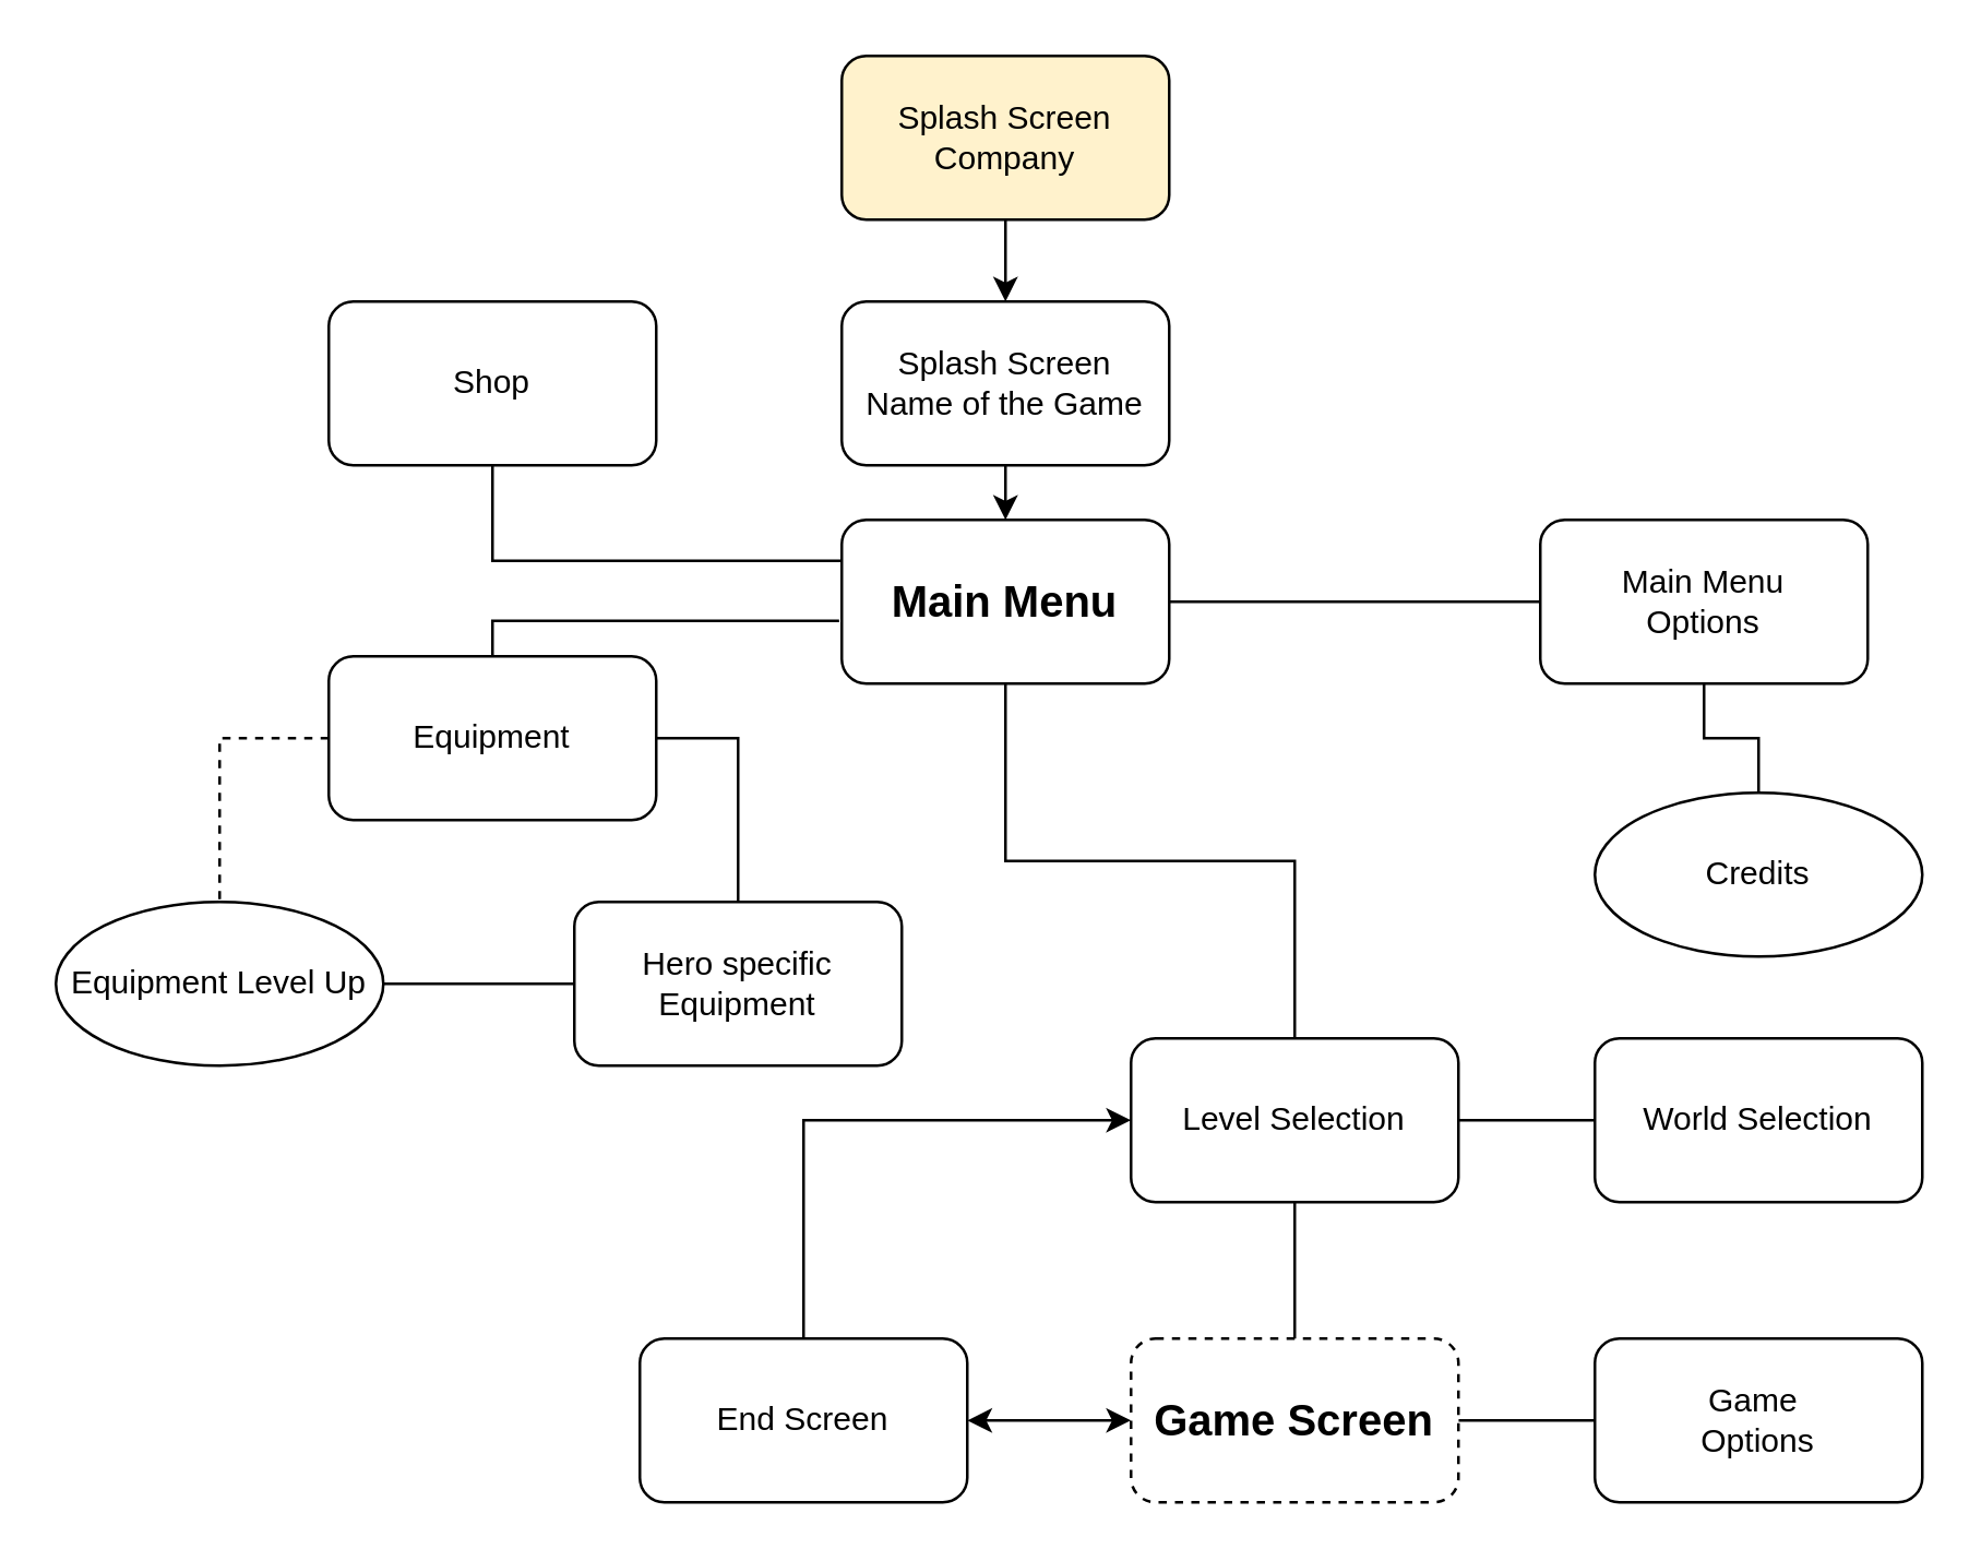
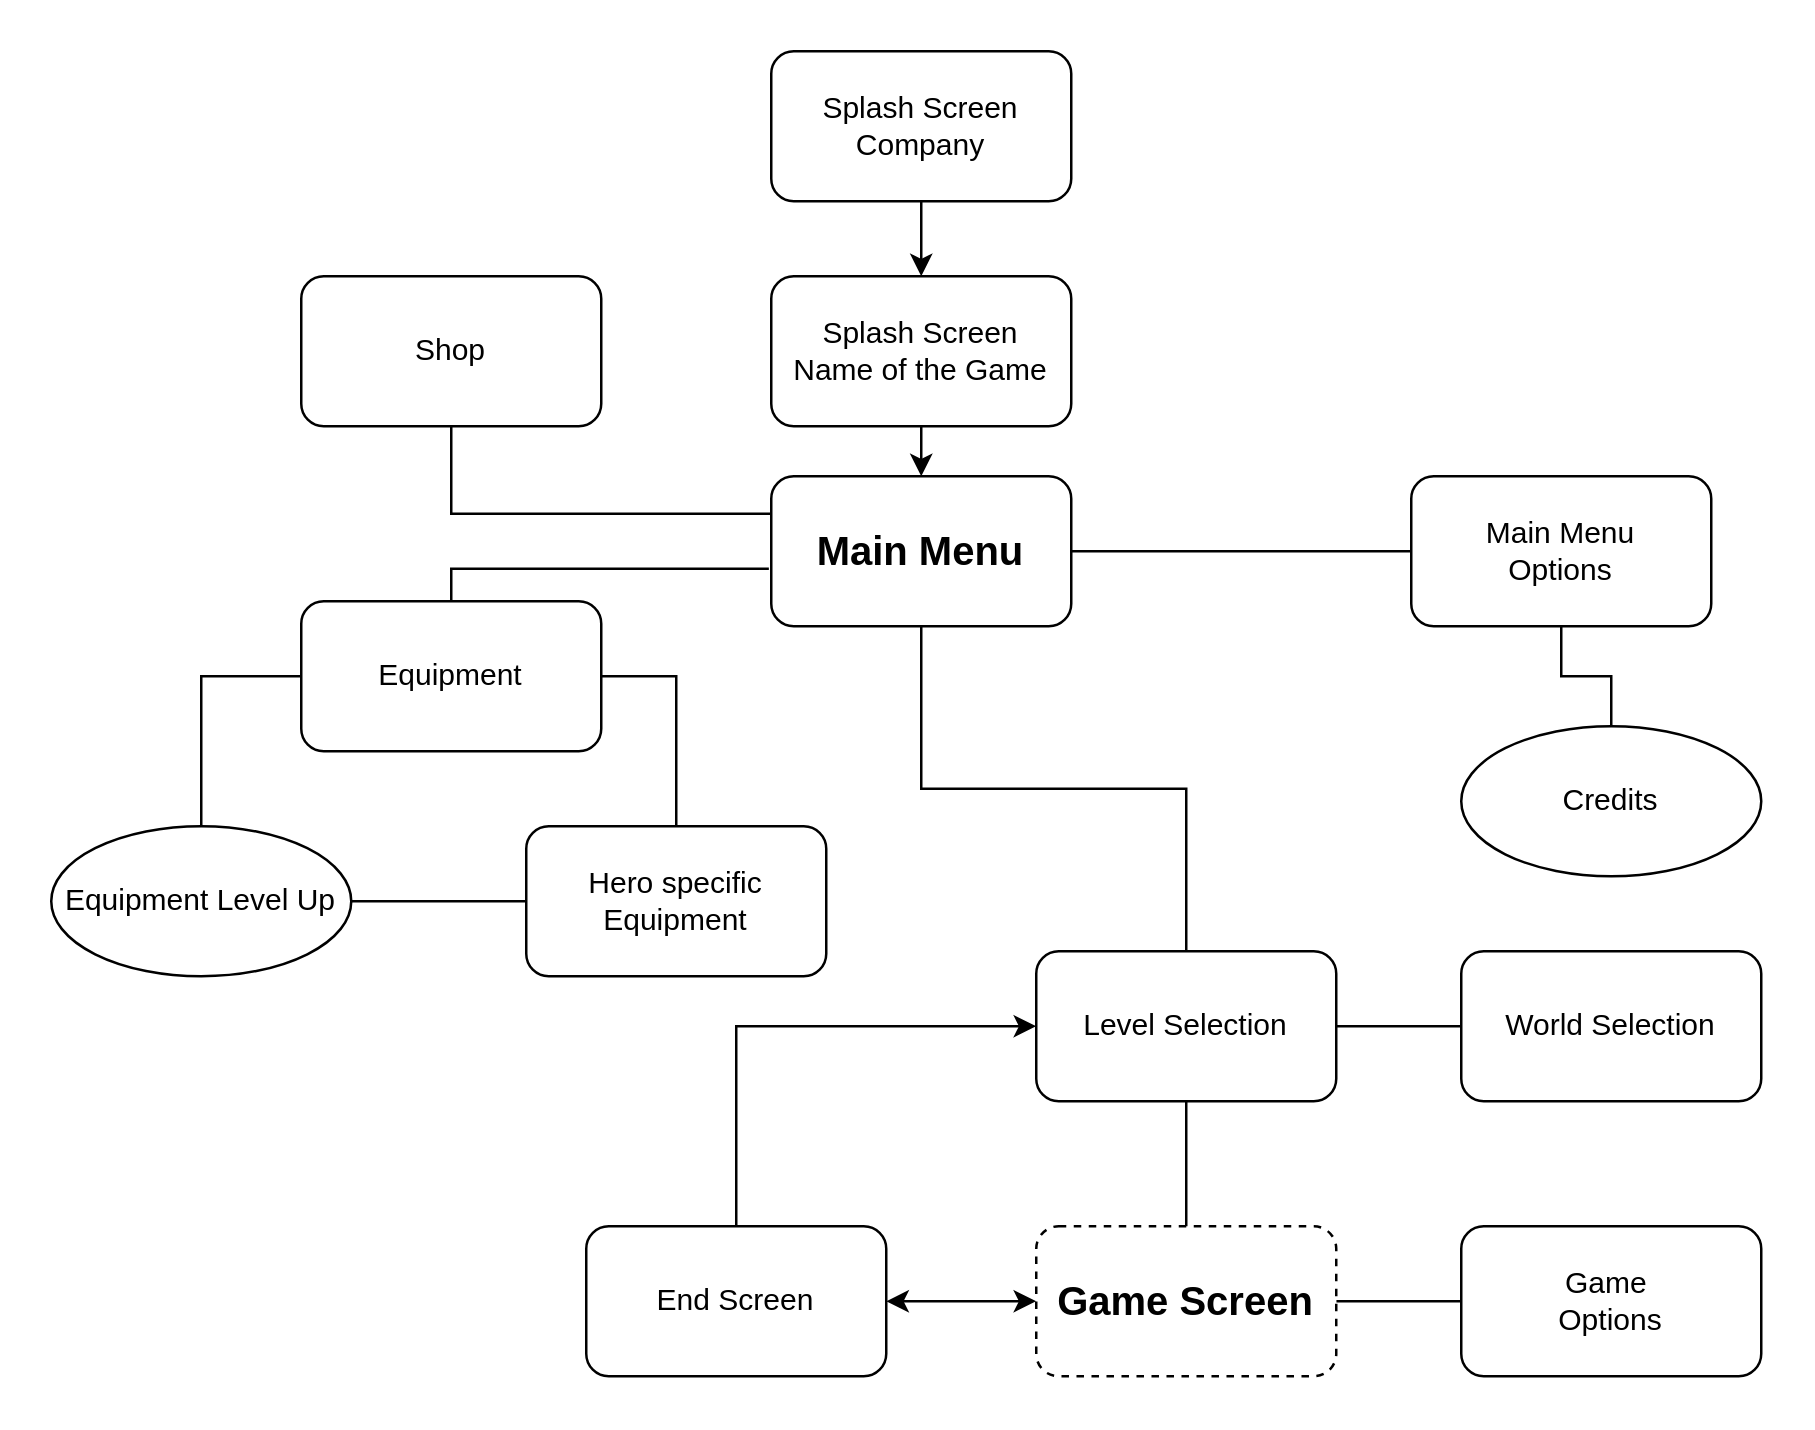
  <mxCell id="0" />
  <mxCell id="1" parent="0" />
  <mxCell id="2" style="edgeStyle=orthogonalEdgeStyle;rounded=0;orthogonalLoop=1;jettySize=auto;html=1;exitX=0.5;exitY=1;exitDx=0;exitDy=0;" edge="1" parent="1" source="3" target="5"><mxGeometry relative="1" as="geometry" /></mxCell>
- <mxCell id="3" value="Splash Screen&lt;br&gt;Company" style="rounded=1;whiteSpace=wrap;html=1;fillColor=#fff2cc;" vertex="1" parent="1"><mxGeometry x="308" y="20" width="120" height="60" as="geometry" /></mxCell>
+ <mxCell id="3" value="Splash Screen&lt;br&gt;Company" style="rounded=1;whiteSpace=wrap;html=1;" vertex="1" parent="1"><mxGeometry x="308" y="20" width="120" height="60" as="geometry" /></mxCell>
  <mxCell id="4" style="edgeStyle=orthogonalEdgeStyle;rounded=0;orthogonalLoop=1;jettySize=auto;html=1;exitX=0.5;exitY=1;exitDx=0;exitDy=0;entryX=0.5;entryY=0;entryDx=0;entryDy=0;" edge="1" parent="1" source="5" target="10"><mxGeometry relative="1" as="geometry" /></mxCell>
  <mxCell id="5" value="Splash Screen&lt;br&gt;Name of the Game" style="rounded=1;whiteSpace=wrap;html=1;" vertex="1" parent="1"><mxGeometry x="308" y="110" width="120" height="60" as="geometry" /></mxCell>
  <mxCell id="6" style="edgeStyle=orthogonalEdgeStyle;rounded=0;orthogonalLoop=1;jettySize=auto;html=1;entryX=0;entryY=0.5;entryDx=0;entryDy=0;endArrow=none;endFill=0;" edge="1" parent="1" source="10" target="12"><mxGeometry relative="1" as="geometry" /></mxCell>
  <mxCell id="7" style="edgeStyle=orthogonalEdgeStyle;rounded=0;orthogonalLoop=1;jettySize=auto;html=1;entryX=0.5;entryY=1;entryDx=0;entryDy=0;endArrow=none;endFill=0;exitX=0;exitY=0.25;exitDx=0;exitDy=0;" edge="1" parent="1" source="10" target="14"><mxGeometry relative="1" as="geometry"><mxPoint x="340" y="190" as="sourcePoint" /></mxGeometry></mxCell>
  <mxCell id="8" style="edgeStyle=orthogonalEdgeStyle;rounded=0;orthogonalLoop=1;jettySize=auto;html=1;exitX=-0.008;exitY=0.617;exitDx=0;exitDy=0;endArrow=none;endFill=0;exitPerimeter=0;" edge="1" parent="1" source="10" target="17"><mxGeometry relative="1" as="geometry"><mxPoint x="344" y="215" as="sourcePoint" /><Array as="points"><mxPoint x="180" y="227" /></Array></mxGeometry></mxCell>
  <mxCell id="9" style="edgeStyle=orthogonalEdgeStyle;rounded=0;orthogonalLoop=1;jettySize=auto;html=1;entryX=0.5;entryY=0;entryDx=0;entryDy=0;endArrow=none;endFill=0;" edge="1" parent="1" source="10" target="26"><mxGeometry relative="1" as="geometry" /></mxCell>
  <mxCell id="10" value="&lt;font style=&quot;font-size: 16px&quot;&gt;&lt;b&gt;Main Menu&lt;/b&gt;&lt;/font&gt;" style="rounded=1;whiteSpace=wrap;html=1;" vertex="1" parent="1"><mxGeometry x="308" y="190" width="120" height="60" as="geometry" /></mxCell>
  <mxCell id="11" style="edgeStyle=orthogonalEdgeStyle;rounded=0;orthogonalLoop=1;jettySize=auto;html=1;endArrow=none;endFill=0;" edge="1" parent="1" source="12" target="13"><mxGeometry relative="1" as="geometry" /></mxCell>
  <mxCell id="12" value="Main Menu&lt;br&gt;Options" style="rounded=1;whiteSpace=wrap;html=1;" vertex="1" parent="1"><mxGeometry x="564" y="190" width="120" height="60" as="geometry" /></mxCell>
  <mxCell id="13" value="Credits" style="ellipse;whiteSpace=wrap;html=1;" vertex="1" parent="1"><mxGeometry x="584" y="290" width="120" height="60" as="geometry" /></mxCell>
  <mxCell id="14" value="Shop" style="rounded=1;whiteSpace=wrap;html=1;" vertex="1" parent="1"><mxGeometry x="120" y="110" width="120" height="60" as="geometry" /></mxCell>
- <mxCell id="15" style="edgeStyle=orthogonalEdgeStyle;rounded=0;orthogonalLoop=1;jettySize=auto;html=1;entryX=0.5;entryY=0;entryDx=0;entryDy=0;endArrow=none;endFill=0;dashed=1;" edge="1" parent="1" source="17" target="19"><mxGeometry relative="1" as="geometry"><Array as="points"><mxPoint x="80" y="270" /></Array></mxGeometry></mxCell>
+ <mxCell id="15" style="edgeStyle=orthogonalEdgeStyle;rounded=0;orthogonalLoop=1;jettySize=auto;html=1;entryX=0.5;entryY=0;entryDx=0;entryDy=0;endArrow=none;endFill=0;" edge="1" parent="1" source="17" target="19"><mxGeometry relative="1" as="geometry"><Array as="points"><mxPoint x="80" y="270" /></Array></mxGeometry></mxCell>
  <mxCell id="16" style="edgeStyle=orthogonalEdgeStyle;rounded=0;orthogonalLoop=1;jettySize=auto;html=1;entryX=0.5;entryY=0;entryDx=0;entryDy=0;endArrow=none;endFill=0;" edge="1" parent="1" source="17" target="20"><mxGeometry relative="1" as="geometry"><Array as="points"><mxPoint x="270" y="270" /></Array></mxGeometry></mxCell>
  <mxCell id="17" value="Equipment" style="rounded=1;whiteSpace=wrap;html=1;" vertex="1" parent="1"><mxGeometry x="120" y="240" width="120" height="60" as="geometry" /></mxCell>
  <mxCell id="18" style="edgeStyle=orthogonalEdgeStyle;rounded=0;orthogonalLoop=1;jettySize=auto;html=1;endArrow=none;endFill=0;" edge="1" parent="1" source="19" target="20"><mxGeometry relative="1" as="geometry" /></mxCell>
  <mxCell id="19" value="Equipment Level Up" style="ellipse;whiteSpace=wrap;html=1;" vertex="1" parent="1"><mxGeometry x="20" y="330" width="120" height="60" as="geometry" /></mxCell>
  <mxCell id="20" value="Hero specific&lt;br&gt;Equipment" style="rounded=1;whiteSpace=wrap;html=1;" vertex="1" parent="1"><mxGeometry x="210" y="330" width="120" height="60" as="geometry" /></mxCell>
  <mxCell id="21" style="edgeStyle=orthogonalEdgeStyle;rounded=0;orthogonalLoop=1;jettySize=auto;html=1;endArrow=none;endFill=0;" edge="1" parent="1" source="22" target="23"><mxGeometry relative="1" as="geometry" /></mxCell>
  <mxCell id="22" value="&lt;font style=&quot;font-size: 16px&quot;&gt;&lt;b&gt;Game Screen&lt;/b&gt;&lt;/font&gt;" style="rounded=1;whiteSpace=wrap;html=1;dashed=1;" vertex="1" parent="1"><mxGeometry x="414" y="490" width="120" height="60" as="geometry" /></mxCell>
  <mxCell id="23" value="Game&amp;nbsp;&lt;br&gt;Options" style="rounded=1;whiteSpace=wrap;html=1;" vertex="1" parent="1"><mxGeometry x="584" y="490" width="120" height="60" as="geometry" /></mxCell>
  <mxCell id="24" style="edgeStyle=orthogonalEdgeStyle;rounded=0;orthogonalLoop=1;jettySize=auto;html=1;entryX=0;entryY=0.5;entryDx=0;entryDy=0;endArrow=none;endFill=0;" edge="1" parent="1" source="26" target="27"><mxGeometry relative="1" as="geometry" /></mxCell>
  <mxCell id="25" style="edgeStyle=orthogonalEdgeStyle;rounded=0;orthogonalLoop=1;jettySize=auto;html=1;entryX=0.5;entryY=0;entryDx=0;entryDy=0;endArrow=none;endFill=0;" edge="1" parent="1" source="26" target="22"><mxGeometry relative="1" as="geometry" /></mxCell>
  <mxCell id="26" value="Level Selection" style="rounded=1;whiteSpace=wrap;html=1;" vertex="1" parent="1"><mxGeometry x="414" y="380" width="120" height="60" as="geometry" /></mxCell>
  <mxCell id="27" value="World Selection" style="rounded=1;whiteSpace=wrap;html=1;" vertex="1" parent="1"><mxGeometry x="584" y="380" width="120" height="60" as="geometry" /></mxCell>
  <mxCell id="28" style="edgeStyle=orthogonalEdgeStyle;rounded=0;orthogonalLoop=1;jettySize=auto;html=1;endArrow=classic;endFill=1;startArrow=classic;startFill=1;" edge="1" parent="1" source="30" target="22"><mxGeometry relative="1" as="geometry" /></mxCell>
  <mxCell id="29" style="edgeStyle=orthogonalEdgeStyle;rounded=0;orthogonalLoop=1;jettySize=auto;html=1;entryX=0;entryY=0.5;entryDx=0;entryDy=0;endArrow=classic;endFill=1;" edge="1" parent="1" source="30" target="26"><mxGeometry relative="1" as="geometry"><Array as="points"><mxPoint x="294" y="410" /></Array></mxGeometry></mxCell>
  <mxCell id="30" value="End Screen" style="rounded=1;whiteSpace=wrap;html=1;" vertex="1" parent="1"><mxGeometry x="234" y="490" width="120" height="60" as="geometry" /></mxCell>
